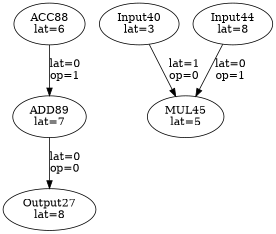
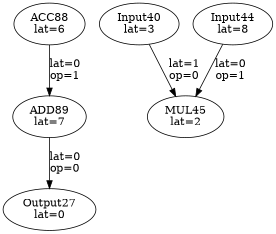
  digraph {
    fontname="DejaVu Serif"
    node [fontname="DejaVu Serif"]
    edge [fontname="DejaVu Serif"]
-   Output27 [label="\N\nlat=8"]
+   Output27 [label="\N\nlat=0"]
    ADD89 [label="\N\nlat=7"]
    Input40 [label="\N\nlat=3"]
-   MUL45 [label="\N\nlat=5"]
+   MUL45 [label="\N\nlat=2"]
    Input44 [label="\N\nlat=8"]
    ACC88 [label="\N\nlat=6"]
    ADD89 -> Output27 [label="lat=0\nop=0"]
    Input40 -> MUL45 [label="lat=1\nop=0"]
    Input44 -> MUL45 [label="lat=0\nop=1"]
    ACC88 -> ADD89 [label="lat=0\nop=1"]
  }
